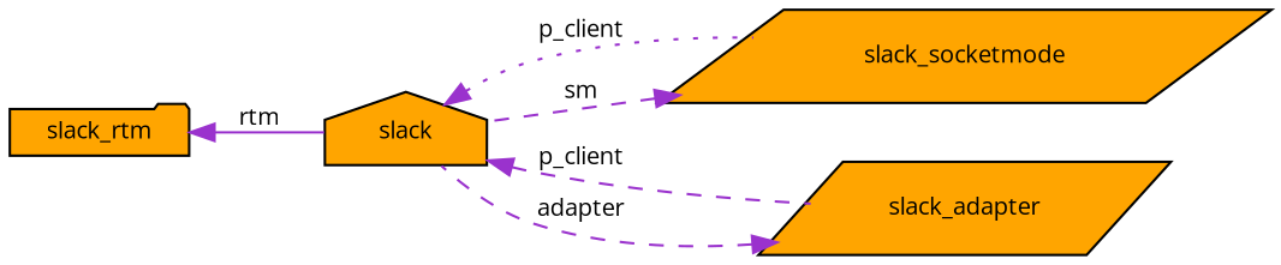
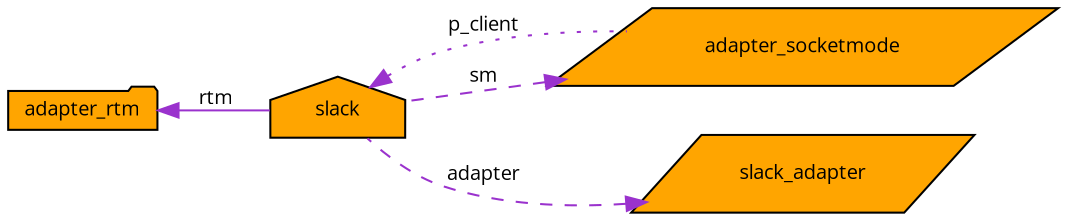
  digraph {
    fontname="Open Sans"
    rankdir=LR
    node [color=black fillcolor=orange fontname="Open Sans" fontsize=10 shape=parallelogram style=filled]
    edge [color=darkorchid3 dir=back fontname="Open Sans" fontsize=10 labelfontname=Helvetica labelfontsize=10 style=dashed]
    n1 [fontcolor=black height=0.2 label=slack shape=house width=0.4]
-   n2 [height=0.2 label=slack_socketmode width=0.4]
+   n2 [height=0.2 label=adapter_socketmode width=0.4]
    n3 [height=0.2 label=slack_adapter width=0.4]
-   n4 [height=0.2 label=slack_rtm shape=folder width=0.4]
+   n4 [height=0.2 label=adapter_rtm shape=folder width=0.4]
    n1 -> n2 [label=" p_client" style=dotted]
-   n1 -> n3 [label=" p_client"]
    n2 -> n1 [label=" sm"]
    n3 -> n1 [label=" adapter"]
    n4 -> n1 [label=" rtm" style=solid]
  }
